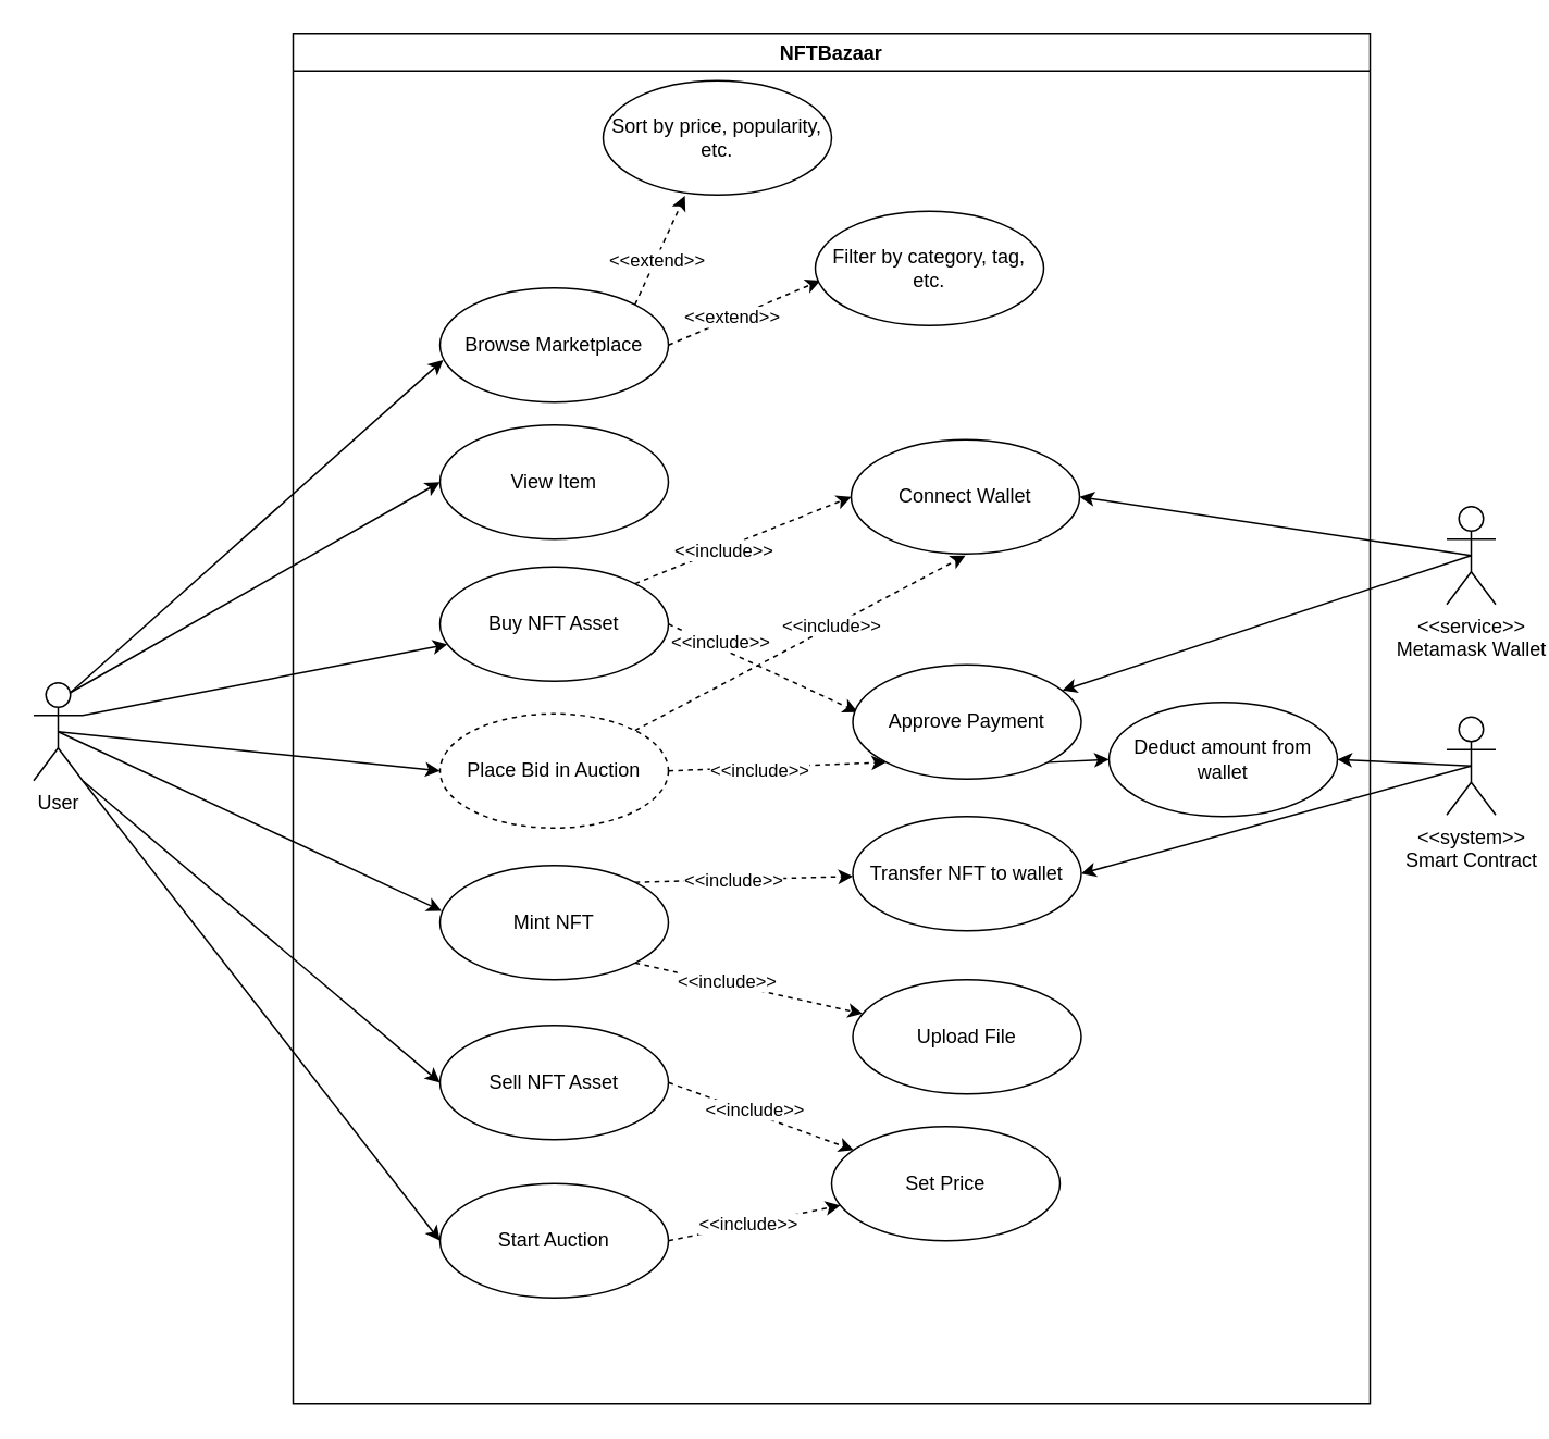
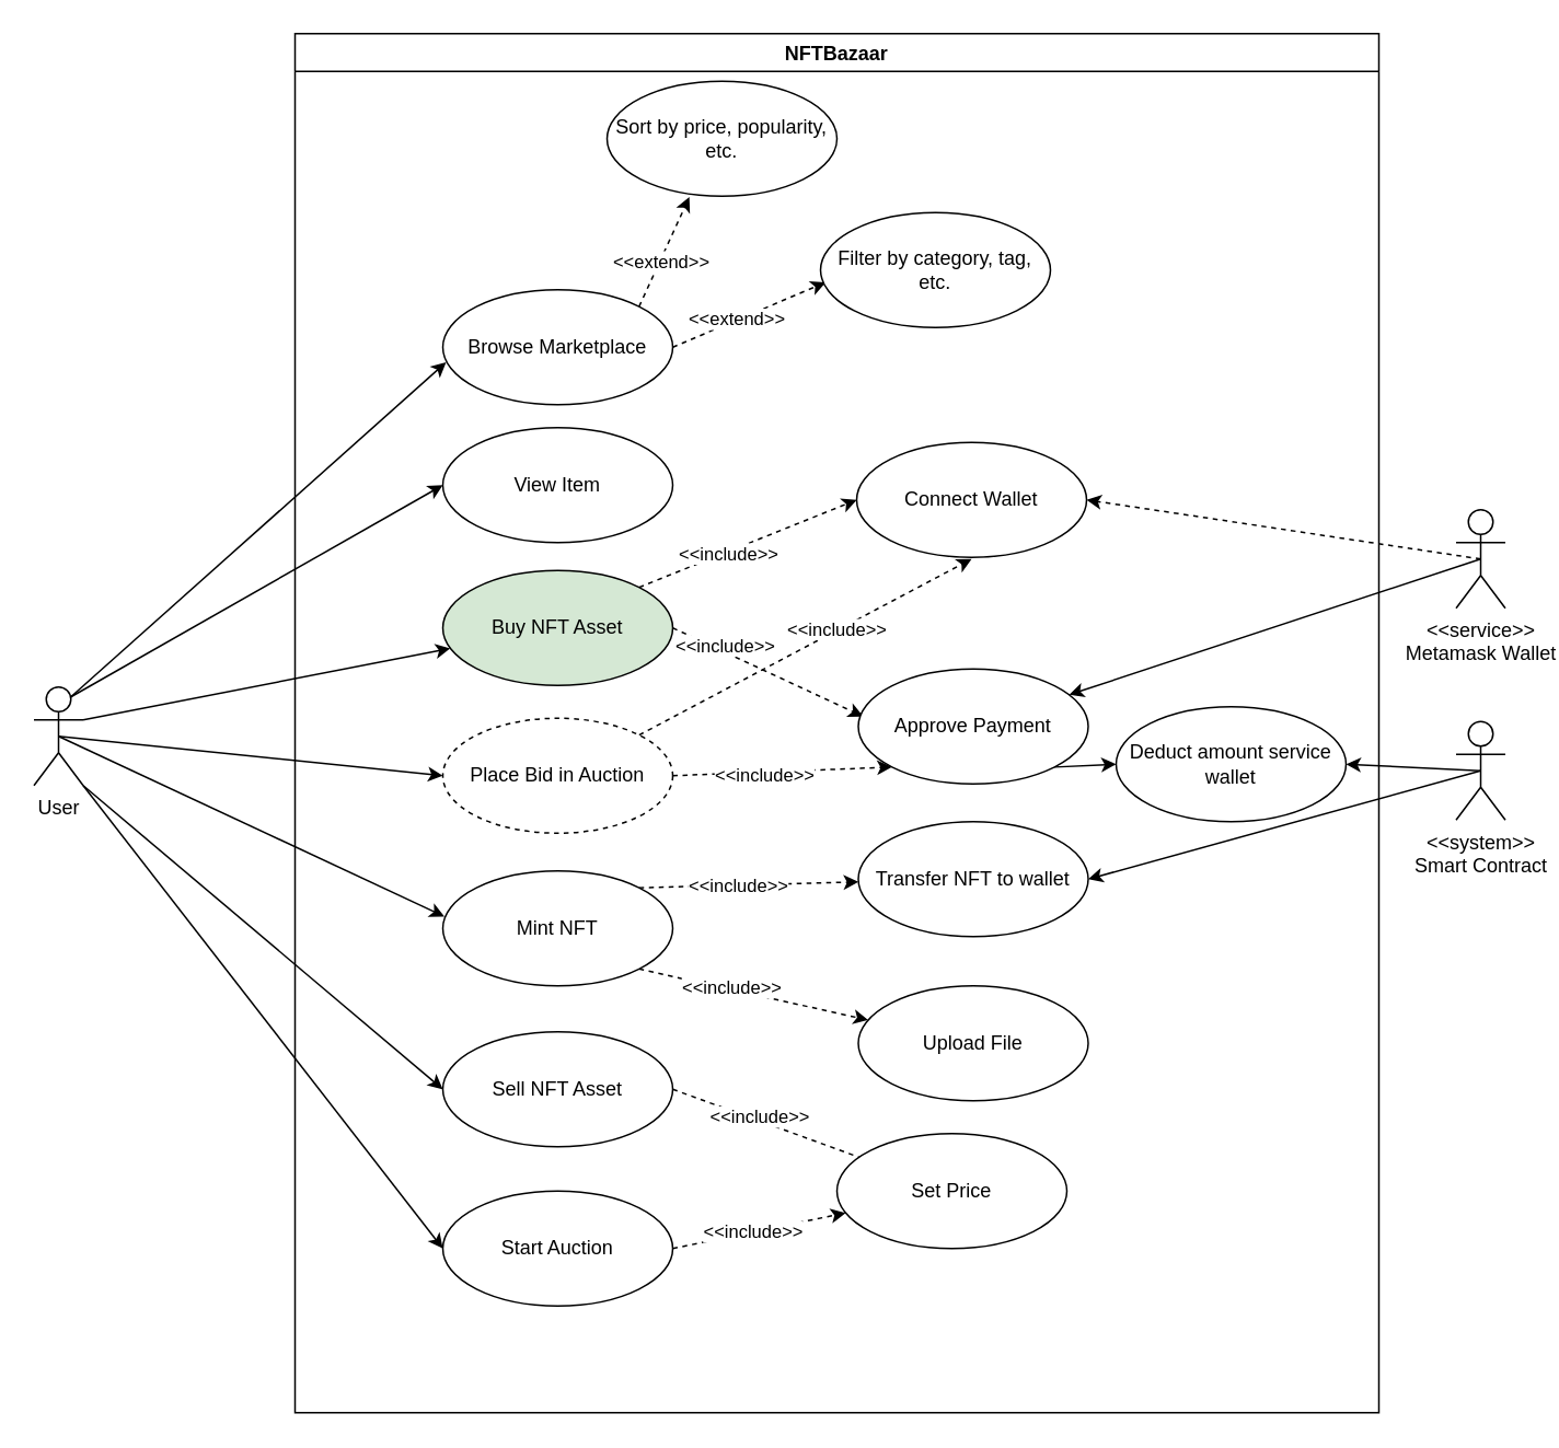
  <mxCell id="0" />
  <mxCell id="1" parent="0" />
  <mxCell id="2" style="edgeStyle=none;rounded=0;orthogonalLoop=1;jettySize=auto;html=1;exitX=0.75;exitY=0.1;exitDx=0;exitDy=0;exitPerimeter=0;entryX=0.014;entryY=0.631;entryDx=0;entryDy=0;entryPerimeter=0;" edge="1" parent="1" source="9" target="15"><mxGeometry relative="1" as="geometry" /></mxCell>
  <mxCell id="3" style="edgeStyle=none;rounded=0;orthogonalLoop=1;jettySize=auto;html=1;exitX=1;exitY=0.333;exitDx=0;exitDy=0;exitPerimeter=0;" edge="1" parent="1" source="9" target="20"><mxGeometry relative="1" as="geometry" /></mxCell>
  <mxCell id="4" style="edgeStyle=none;rounded=0;orthogonalLoop=1;jettySize=auto;html=1;exitX=0.5;exitY=0.5;exitDx=0;exitDy=0;exitPerimeter=0;entryX=0;entryY=0.5;entryDx=0;entryDy=0;" edge="1" parent="1" source="9" target="25"><mxGeometry relative="1" as="geometry" /></mxCell>
  <mxCell id="5" style="edgeStyle=none;rounded=0;orthogonalLoop=1;jettySize=auto;html=1;exitX=0.75;exitY=0.1;exitDx=0;exitDy=0;exitPerimeter=0;entryX=0;entryY=0.5;entryDx=0;entryDy=0;" edge="1" parent="1" source="9" target="34"><mxGeometry relative="1" as="geometry" /></mxCell>
  <mxCell id="6" style="edgeStyle=none;rounded=0;orthogonalLoop=1;jettySize=auto;html=1;exitX=0.5;exitY=0.5;exitDx=0;exitDy=0;exitPerimeter=0;entryX=0.007;entryY=0.397;entryDx=0;entryDy=0;entryPerimeter=0;" edge="1" parent="1" source="9" target="39"><mxGeometry relative="1" as="geometry" /></mxCell>
  <mxCell id="7" style="edgeStyle=none;rounded=0;orthogonalLoop=1;jettySize=auto;html=1;exitX=1;exitY=1;exitDx=0;exitDy=0;exitPerimeter=0;entryX=0;entryY=0.5;entryDx=0;entryDy=0;" edge="1" parent="1" source="9" target="28"><mxGeometry relative="1" as="geometry" /></mxCell>
  <mxCell id="8" style="edgeStyle=none;rounded=0;orthogonalLoop=1;jettySize=auto;html=1;exitX=1;exitY=1;exitDx=0;exitDy=0;exitPerimeter=0;entryX=0;entryY=0.5;entryDx=0;entryDy=0;" edge="1" parent="1" source="9" target="44"><mxGeometry relative="1" as="geometry" /></mxCell>
  <mxCell id="9" value="User" style="shape=umlActor;verticalLabelPosition=bottom;verticalAlign=top;html=1;outlineConnect=0;" vertex="1" parent="1"><mxGeometry x="20" y="418" width="30" height="60" as="geometry" /></mxCell>
  <mxCell id="10" value="NFTBazaar" style="swimlane;" vertex="1" parent="1"><mxGeometry x="179" y="20" width="660" height="840" as="geometry" /></mxCell>
  <mxCell id="11" style="edgeStyle=none;rounded=0;orthogonalLoop=1;jettySize=auto;html=1;exitX=1;exitY=0;exitDx=0;exitDy=0;entryX=0.358;entryY=1.008;entryDx=0;entryDy=0;entryPerimeter=0;dashed=1;" edge="1" parent="10" source="15" target="32"><mxGeometry relative="1" as="geometry" /></mxCell>
  <mxCell id="12" value="&amp;lt;&amp;lt;extend&amp;gt;&amp;gt;" style="edgeLabel;html=1;align=center;verticalAlign=middle;resizable=0;points=[];" vertex="1" connectable="0" parent="11"><mxGeometry x="-0.194" relative="1" as="geometry"><mxPoint as="offset" /></mxGeometry></mxCell>
  <mxCell id="13" style="edgeStyle=none;rounded=0;orthogonalLoop=1;jettySize=auto;html=1;exitX=1;exitY=0.5;exitDx=0;exitDy=0;entryX=0.022;entryY=0.607;entryDx=0;entryDy=0;entryPerimeter=0;dashed=1;" edge="1" parent="10" source="15" target="33"><mxGeometry relative="1" as="geometry" /></mxCell>
  <mxCell id="14" value="&amp;lt;&amp;lt;extend&amp;gt;&amp;gt;" style="edgeLabel;html=1;align=center;verticalAlign=middle;resizable=0;points=[];" vertex="1" connectable="0" parent="13"><mxGeometry x="-0.161" y="1" relative="1" as="geometry"><mxPoint as="offset" /></mxGeometry></mxCell>
  <mxCell id="15" value="Browse Marketplace" style="ellipse;whiteSpace=wrap;html=1;" vertex="1" parent="10"><mxGeometry x="90" y="156" width="140" height="70" as="geometry" /></mxCell>
  <mxCell id="16" style="edgeStyle=none;rounded=0;orthogonalLoop=1;jettySize=auto;html=1;exitX=1;exitY=0.5;exitDx=0;exitDy=0;entryX=0.021;entryY=0.413;entryDx=0;entryDy=0;entryPerimeter=0;dashed=1;" edge="1" parent="10" target="30"><mxGeometry relative="1" as="geometry"><mxPoint x="230.0" y="362" as="sourcePoint" /><mxPoint x="319.94" y="407.02" as="targetPoint" /></mxGeometry></mxCell>
  <mxCell id="17" value="&amp;lt;&amp;lt;include&amp;gt;&amp;gt;" style="edgeLabel;html=1;align=center;verticalAlign=middle;resizable=0;points=[];" vertex="1" connectable="0" parent="16"><mxGeometry x="-0.181" relative="1" as="geometry"><mxPoint x="-16" y="-11" as="offset" /></mxGeometry></mxCell>
  <mxCell id="18" style="edgeStyle=none;rounded=0;orthogonalLoop=1;jettySize=auto;html=1;exitX=1;exitY=0;exitDx=0;exitDy=0;entryX=0;entryY=0.5;entryDx=0;entryDy=0;dashed=1;" edge="1" parent="10" source="20" target="31"><mxGeometry relative="1" as="geometry" /></mxCell>
  <mxCell id="19" value="&amp;lt;&amp;lt;include&amp;gt;&amp;gt;" style="edgeLabel;html=1;align=center;verticalAlign=middle;resizable=0;points=[];" vertex="1" connectable="0" parent="18"><mxGeometry x="-0.192" y="-1" relative="1" as="geometry"><mxPoint as="offset" /></mxGeometry></mxCell>
- <mxCell id="20" value="Buy NFT Asset" style="ellipse;whiteSpace=wrap;html=1;" vertex="1" parent="10"><mxGeometry x="90" y="327" width="140" height="70" as="geometry" /></mxCell>
+ <mxCell id="20" value="Buy NFT Asset" style="ellipse;whiteSpace=wrap;html=1;fillColor=#d5e8d4;" vertex="1" parent="10"><mxGeometry x="90" y="327" width="140" height="70" as="geometry" /></mxCell>
  <mxCell id="21" style="edgeStyle=none;rounded=0;orthogonalLoop=1;jettySize=auto;html=1;exitX=1;exitY=0;exitDx=0;exitDy=0;dashed=1;" edge="1" parent="10" source="25"><mxGeometry relative="1" as="geometry"><mxPoint x="412" y="320" as="targetPoint" /></mxGeometry></mxCell>
  <mxCell id="22" value="&amp;lt;&amp;lt;include&amp;gt;&amp;gt;" style="edgeLabel;html=1;align=center;verticalAlign=middle;resizable=0;points=[];" vertex="1" connectable="0" parent="21"><mxGeometry x="0.184" y="1" relative="1" as="geometry"><mxPoint as="offset" /></mxGeometry></mxCell>
  <mxCell id="23" style="edgeStyle=none;rounded=0;orthogonalLoop=1;jettySize=auto;html=1;exitX=1;exitY=0.5;exitDx=0;exitDy=0;entryX=0;entryY=1;entryDx=0;entryDy=0;dashed=1;" edge="1" parent="10" source="25" target="30"><mxGeometry relative="1" as="geometry" /></mxCell>
  <mxCell id="24" value="&amp;lt;&amp;lt;include&amp;gt;&amp;gt;" style="edgeLabel;html=1;align=center;verticalAlign=middle;resizable=0;points=[];" vertex="1" connectable="0" parent="23"><mxGeometry x="-0.18" y="-2" relative="1" as="geometry"><mxPoint as="offset" /></mxGeometry></mxCell>
  <mxCell id="25" value="Place Bid in Auction" style="ellipse;whiteSpace=wrap;html=1;dashed=1;" vertex="1" parent="10"><mxGeometry x="90" y="417" width="140" height="70" as="geometry" /></mxCell>
- <mxCell id="26" style="edgeStyle=none;rounded=0;orthogonalLoop=1;jettySize=auto;html=1;exitX=1;exitY=0.5;exitDx=0;exitDy=0;dashed=1;" edge="1" parent="10" source="28" target="46"><mxGeometry relative="1" as="geometry" /></mxCell>
+ <mxCell id="26" style="edgeStyle=none;rounded=0;orthogonalLoop=1;jettySize=auto;html=1;exitX=1;exitY=0.5;exitDx=0;exitDy=0;dashed=1;endArrow=none;" edge="1" parent="10" source="28" target="46"><mxGeometry relative="1" as="geometry" /></mxCell>
  <mxCell id="27" value="&amp;lt;&amp;lt;include&amp;gt;&amp;gt;" style="edgeLabel;html=1;align=center;verticalAlign=middle;resizable=0;points=[];" vertex="1" connectable="0" parent="26"><mxGeometry x="-0.316" y="-1" relative="1" as="geometry"><mxPoint x="14" y="2" as="offset" /></mxGeometry></mxCell>
  <mxCell id="28" value="Sell NFT Asset" style="ellipse;whiteSpace=wrap;html=1;" vertex="1" parent="10"><mxGeometry x="90" y="608" width="140" height="70" as="geometry" /></mxCell>
  <mxCell id="29" style="edgeStyle=none;rounded=0;orthogonalLoop=1;jettySize=auto;html=1;exitX=1;exitY=1;exitDx=0;exitDy=0;entryX=0;entryY=0.5;entryDx=0;entryDy=0;" edge="1" parent="10" source="30" target="45"><mxGeometry relative="1" as="geometry" /></mxCell>
  <mxCell id="30" value="Approve Payment" style="ellipse;whiteSpace=wrap;html=1;" vertex="1" parent="10"><mxGeometry x="343" y="387" width="140" height="70" as="geometry" /></mxCell>
  <mxCell id="31" value="Connect Wallet" style="ellipse;whiteSpace=wrap;html=1;" vertex="1" parent="10"><mxGeometry x="342" y="249" width="140" height="70" as="geometry" /></mxCell>
  <mxCell id="32" value="Sort by price, popularity, etc." style="ellipse;whiteSpace=wrap;html=1;" vertex="1" parent="10"><mxGeometry x="190" y="29" width="140" height="70" as="geometry" /></mxCell>
  <mxCell id="33" value="Filter by category, tag, etc." style="ellipse;whiteSpace=wrap;html=1;" vertex="1" parent="10"><mxGeometry x="320" y="109" width="140" height="70" as="geometry" /></mxCell>
  <mxCell id="34" value="View Item" style="ellipse;whiteSpace=wrap;html=1;" vertex="1" parent="10"><mxGeometry x="90" y="240" width="140" height="70" as="geometry" /></mxCell>
  <mxCell id="35" style="edgeStyle=none;rounded=0;orthogonalLoop=1;jettySize=auto;html=1;exitX=1;exitY=0;exitDx=0;exitDy=0;dashed=1;" edge="1" parent="10" source="39" target="40"><mxGeometry relative="1" as="geometry" /></mxCell>
  <mxCell id="36" value="&amp;lt;&amp;lt;include&amp;gt;&amp;gt;" style="edgeLabel;html=1;align=center;verticalAlign=middle;resizable=0;points=[];" vertex="1" connectable="0" parent="35"><mxGeometry x="-0.278" y="-2" relative="1" as="geometry"><mxPoint x="12" y="-2" as="offset" /></mxGeometry></mxCell>
  <mxCell id="37" style="edgeStyle=none;rounded=0;orthogonalLoop=1;jettySize=auto;html=1;exitX=1;exitY=1;exitDx=0;exitDy=0;dashed=1;" edge="1" parent="10" source="39" target="41"><mxGeometry relative="1" as="geometry" /></mxCell>
  <mxCell id="38" value="&amp;lt;&amp;lt;include&amp;gt;&amp;gt;" style="edgeLabel;html=1;align=center;verticalAlign=middle;resizable=0;points=[];" vertex="1" connectable="0" parent="37"><mxGeometry x="-0.196" y="2" relative="1" as="geometry"><mxPoint as="offset" /></mxGeometry></mxCell>
  <mxCell id="39" value="Mint NFT" style="ellipse;whiteSpace=wrap;html=1;" vertex="1" parent="10"><mxGeometry x="90" y="510" width="140" height="70" as="geometry" /></mxCell>
  <mxCell id="40" value="Transfer NFT to wallet" style="ellipse;whiteSpace=wrap;html=1;" vertex="1" parent="10"><mxGeometry x="343" y="480" width="140" height="70" as="geometry" /></mxCell>
  <mxCell id="41" value="Upload File" style="ellipse;whiteSpace=wrap;html=1;" vertex="1" parent="10"><mxGeometry x="343" y="580" width="140" height="70" as="geometry" /></mxCell>
  <mxCell id="42" style="edgeStyle=none;rounded=0;orthogonalLoop=1;jettySize=auto;html=1;exitX=1;exitY=0.5;exitDx=0;exitDy=0;dashed=1;" edge="1" parent="10" source="44" target="46"><mxGeometry relative="1" as="geometry" /></mxCell>
  <mxCell id="43" value="&amp;lt;&amp;lt;include&amp;gt;&amp;gt;" style="edgeLabel;html=1;align=center;verticalAlign=middle;resizable=0;points=[];" vertex="1" connectable="0" parent="42"><mxGeometry x="-0.438" y="-1" relative="1" as="geometry"><mxPoint x="19" y="-5" as="offset" /></mxGeometry></mxCell>
  <mxCell id="44" value="Start Auction" style="ellipse;whiteSpace=wrap;html=1;" vertex="1" parent="10"><mxGeometry x="90" y="705" width="140" height="70" as="geometry" /></mxCell>
- <mxCell id="45" value="Deduct amount from wallet" style="ellipse;whiteSpace=wrap;html=1;" vertex="1" parent="10"><mxGeometry x="500" y="410" width="140" height="70" as="geometry" /></mxCell>
+ <mxCell id="45" value="Deduct amount service wallet" style="ellipse;whiteSpace=wrap;html=1;" vertex="1" parent="10"><mxGeometry x="500" y="410" width="140" height="70" as="geometry" /></mxCell>
  <mxCell id="46" value="Set Price" style="ellipse;whiteSpace=wrap;html=1;" vertex="1" parent="10"><mxGeometry x="330" y="670" width="140" height="70" as="geometry" /></mxCell>
  <mxCell id="47" style="edgeStyle=none;rounded=0;orthogonalLoop=1;jettySize=auto;html=1;exitX=0.5;exitY=0.5;exitDx=0;exitDy=0;exitPerimeter=0;" edge="1" parent="1" source="49" target="30"><mxGeometry relative="1" as="geometry" /></mxCell>
- <mxCell id="48" style="edgeStyle=none;rounded=0;orthogonalLoop=1;jettySize=auto;html=1;entryX=1;entryY=0.5;entryDx=0;entryDy=0;exitX=0.5;exitY=0.5;exitDx=0;exitDy=0;exitPerimeter=0;" edge="1" parent="1" source="49" target="31"><mxGeometry relative="1" as="geometry" /></mxCell>
+ <mxCell id="48" style="edgeStyle=none;rounded=0;orthogonalLoop=1;jettySize=auto;html=1;entryX=1;entryY=0.5;entryDx=0;entryDy=0;exitX=0.5;exitY=0.5;exitDx=0;exitDy=0;exitPerimeter=0;dashed=1;" edge="1" parent="1" source="49" target="31"><mxGeometry relative="1" as="geometry" /></mxCell>
  <mxCell id="49" value="&amp;lt;&amp;lt;service&amp;gt;&amp;gt;&lt;br&gt;Metamask Wallet" style="shape=umlActor;verticalLabelPosition=bottom;verticalAlign=top;html=1;outlineConnect=0;" vertex="1" parent="1"><mxGeometry x="886" y="310" width="30" height="60" as="geometry" /></mxCell>
  <mxCell id="50" style="edgeStyle=none;rounded=0;orthogonalLoop=1;jettySize=auto;html=1;exitX=0.5;exitY=0.5;exitDx=0;exitDy=0;exitPerimeter=0;entryX=1;entryY=0.5;entryDx=0;entryDy=0;" edge="1" parent="1" source="52" target="40"><mxGeometry relative="1" as="geometry" /></mxCell>
  <mxCell id="51" style="edgeStyle=none;rounded=0;orthogonalLoop=1;jettySize=auto;html=1;exitX=0.5;exitY=0.5;exitDx=0;exitDy=0;exitPerimeter=0;entryX=1;entryY=0.5;entryDx=0;entryDy=0;" edge="1" parent="1" source="52" target="45"><mxGeometry relative="1" as="geometry" /></mxCell>
  <mxCell id="52" value="&amp;lt;&amp;lt;system&amp;gt;&amp;gt;&lt;br&gt;Smart Contract" style="shape=umlActor;verticalLabelPosition=bottom;verticalAlign=top;html=1;outlineConnect=0;" vertex="1" parent="1"><mxGeometry x="886" y="439" width="30" height="60" as="geometry" /></mxCell>
